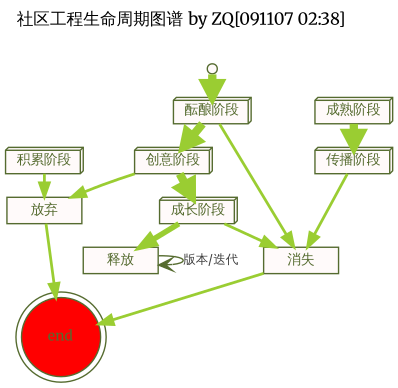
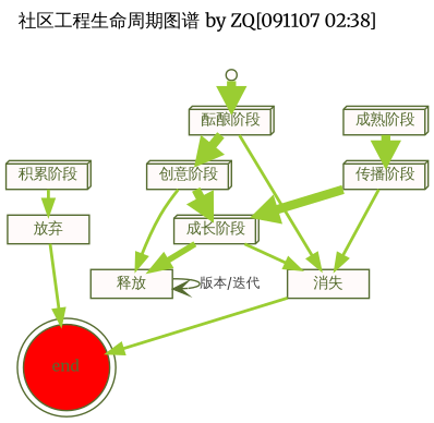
  digraph {
    fontname=Merriweather
    fontsize=12.0
    label="社区工程生命周期图谱 by ZQ[091107 02:38]"
    labeljust=l
    labelloc=t
    rankdir=TB
    ranksep=0.2
    node [color=darkolivegreen fillcolor=snow fontcolor=darkolivegreen fontname=Merriweather fontsize=10.0 shape=box3d style=filled]
    edge [arrowhead=normal arrowtail=none color=yellowgreen fontcolor=gray25 fontname=Merriweather fontsize=9.0 style="setlinewidth(2)"]
    n1 [height=0.1 label="开始" shape=point]
    n2 [height=0.1 label="酝酿阶段"]
    n3 [height=0.1 label="创意阶段"]
    n4 [height=0.1 label="消失" shape=box]
    end [fillcolor=red height=0.1 shape=doublecircle]
    n6 [height=0.1 label="放弃" shape=box]
    n7 [height=0.1 label="成长阶段"]
    n8 [height=0.1 label="积累阶段"]
    n9 [height=0.1 label="成熟阶段"]
    n10 [height=0.1 label="传播阶段"]
    n11 [height=0.1 label="释放" shape=box]
    n1 -> n2 [style="setlinewidth(6)"]
    n2 -> n3 [style="setlinewidth(6)"]
    n2 -> n4
-   n3 -> n6
+   n3 -> n11
    n3 -> n7 [style="setlinewidth(6)"]
    n4 -> end
    n6 -> end
    n7 -> n4
    n7 -> n11 [style="setlinewidth(4)"]
    n8 -> n6
    n9 -> n10 [style="setlinewidth(6)"]
    n10 -> n4
+   n10 -> n7 [style="setlinewidth(6)"]
    n11 -> n11 [arrowhead=vee color=darkolivegreen label="版本/迭代" style=""]
  }
